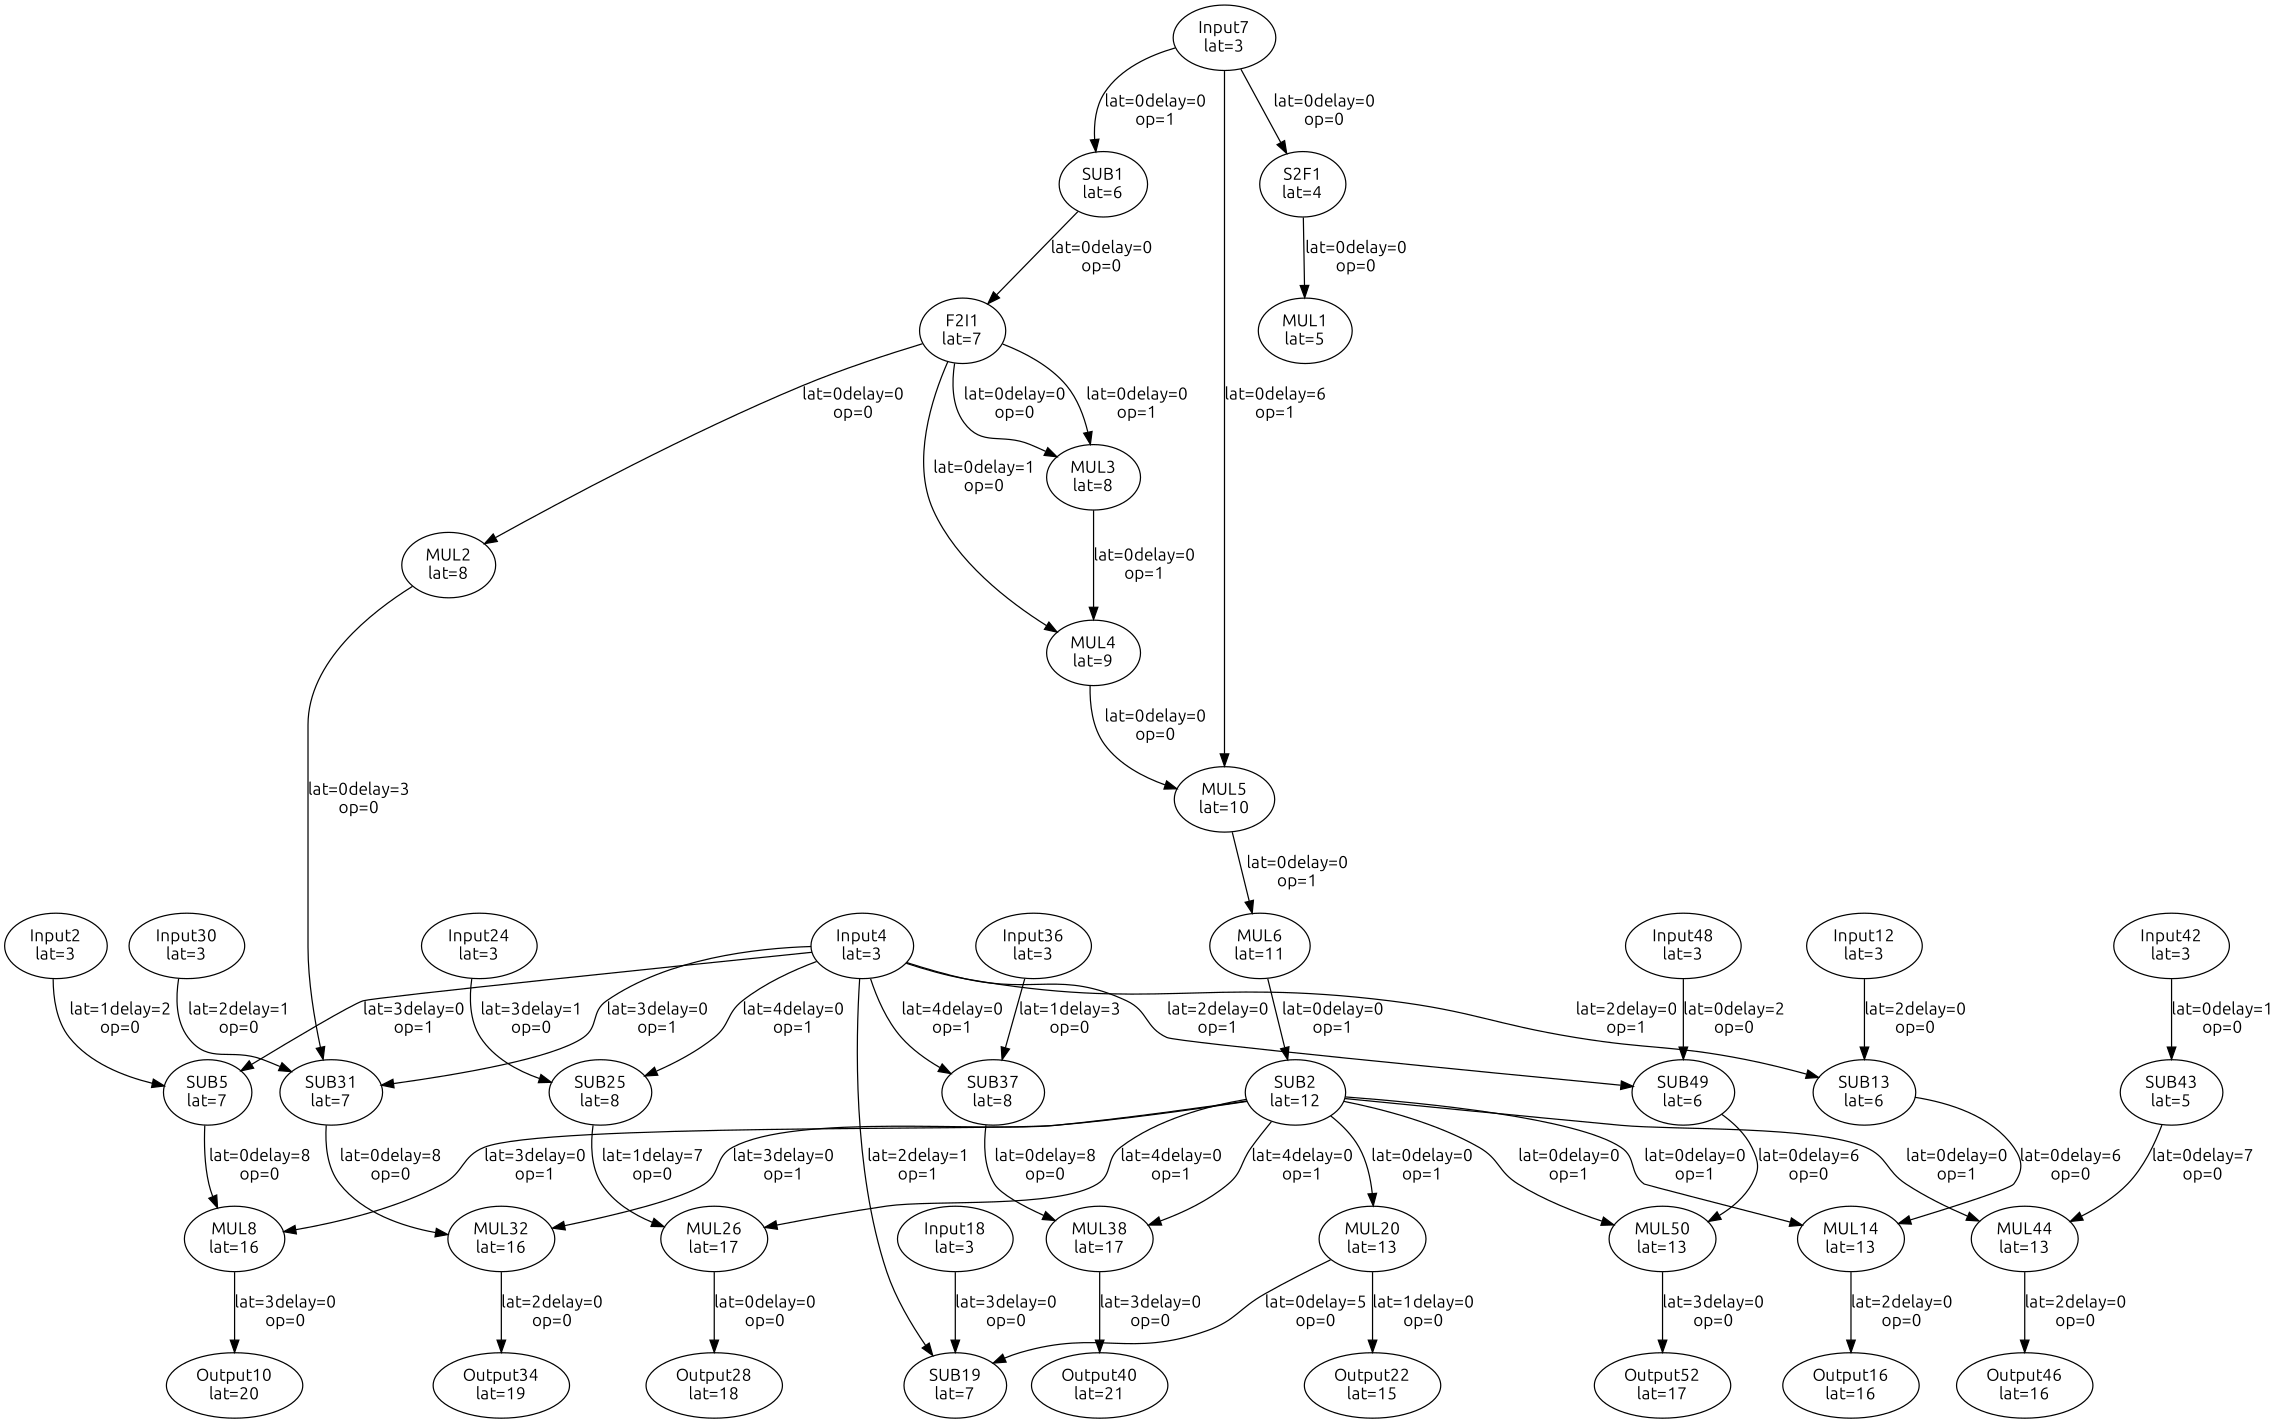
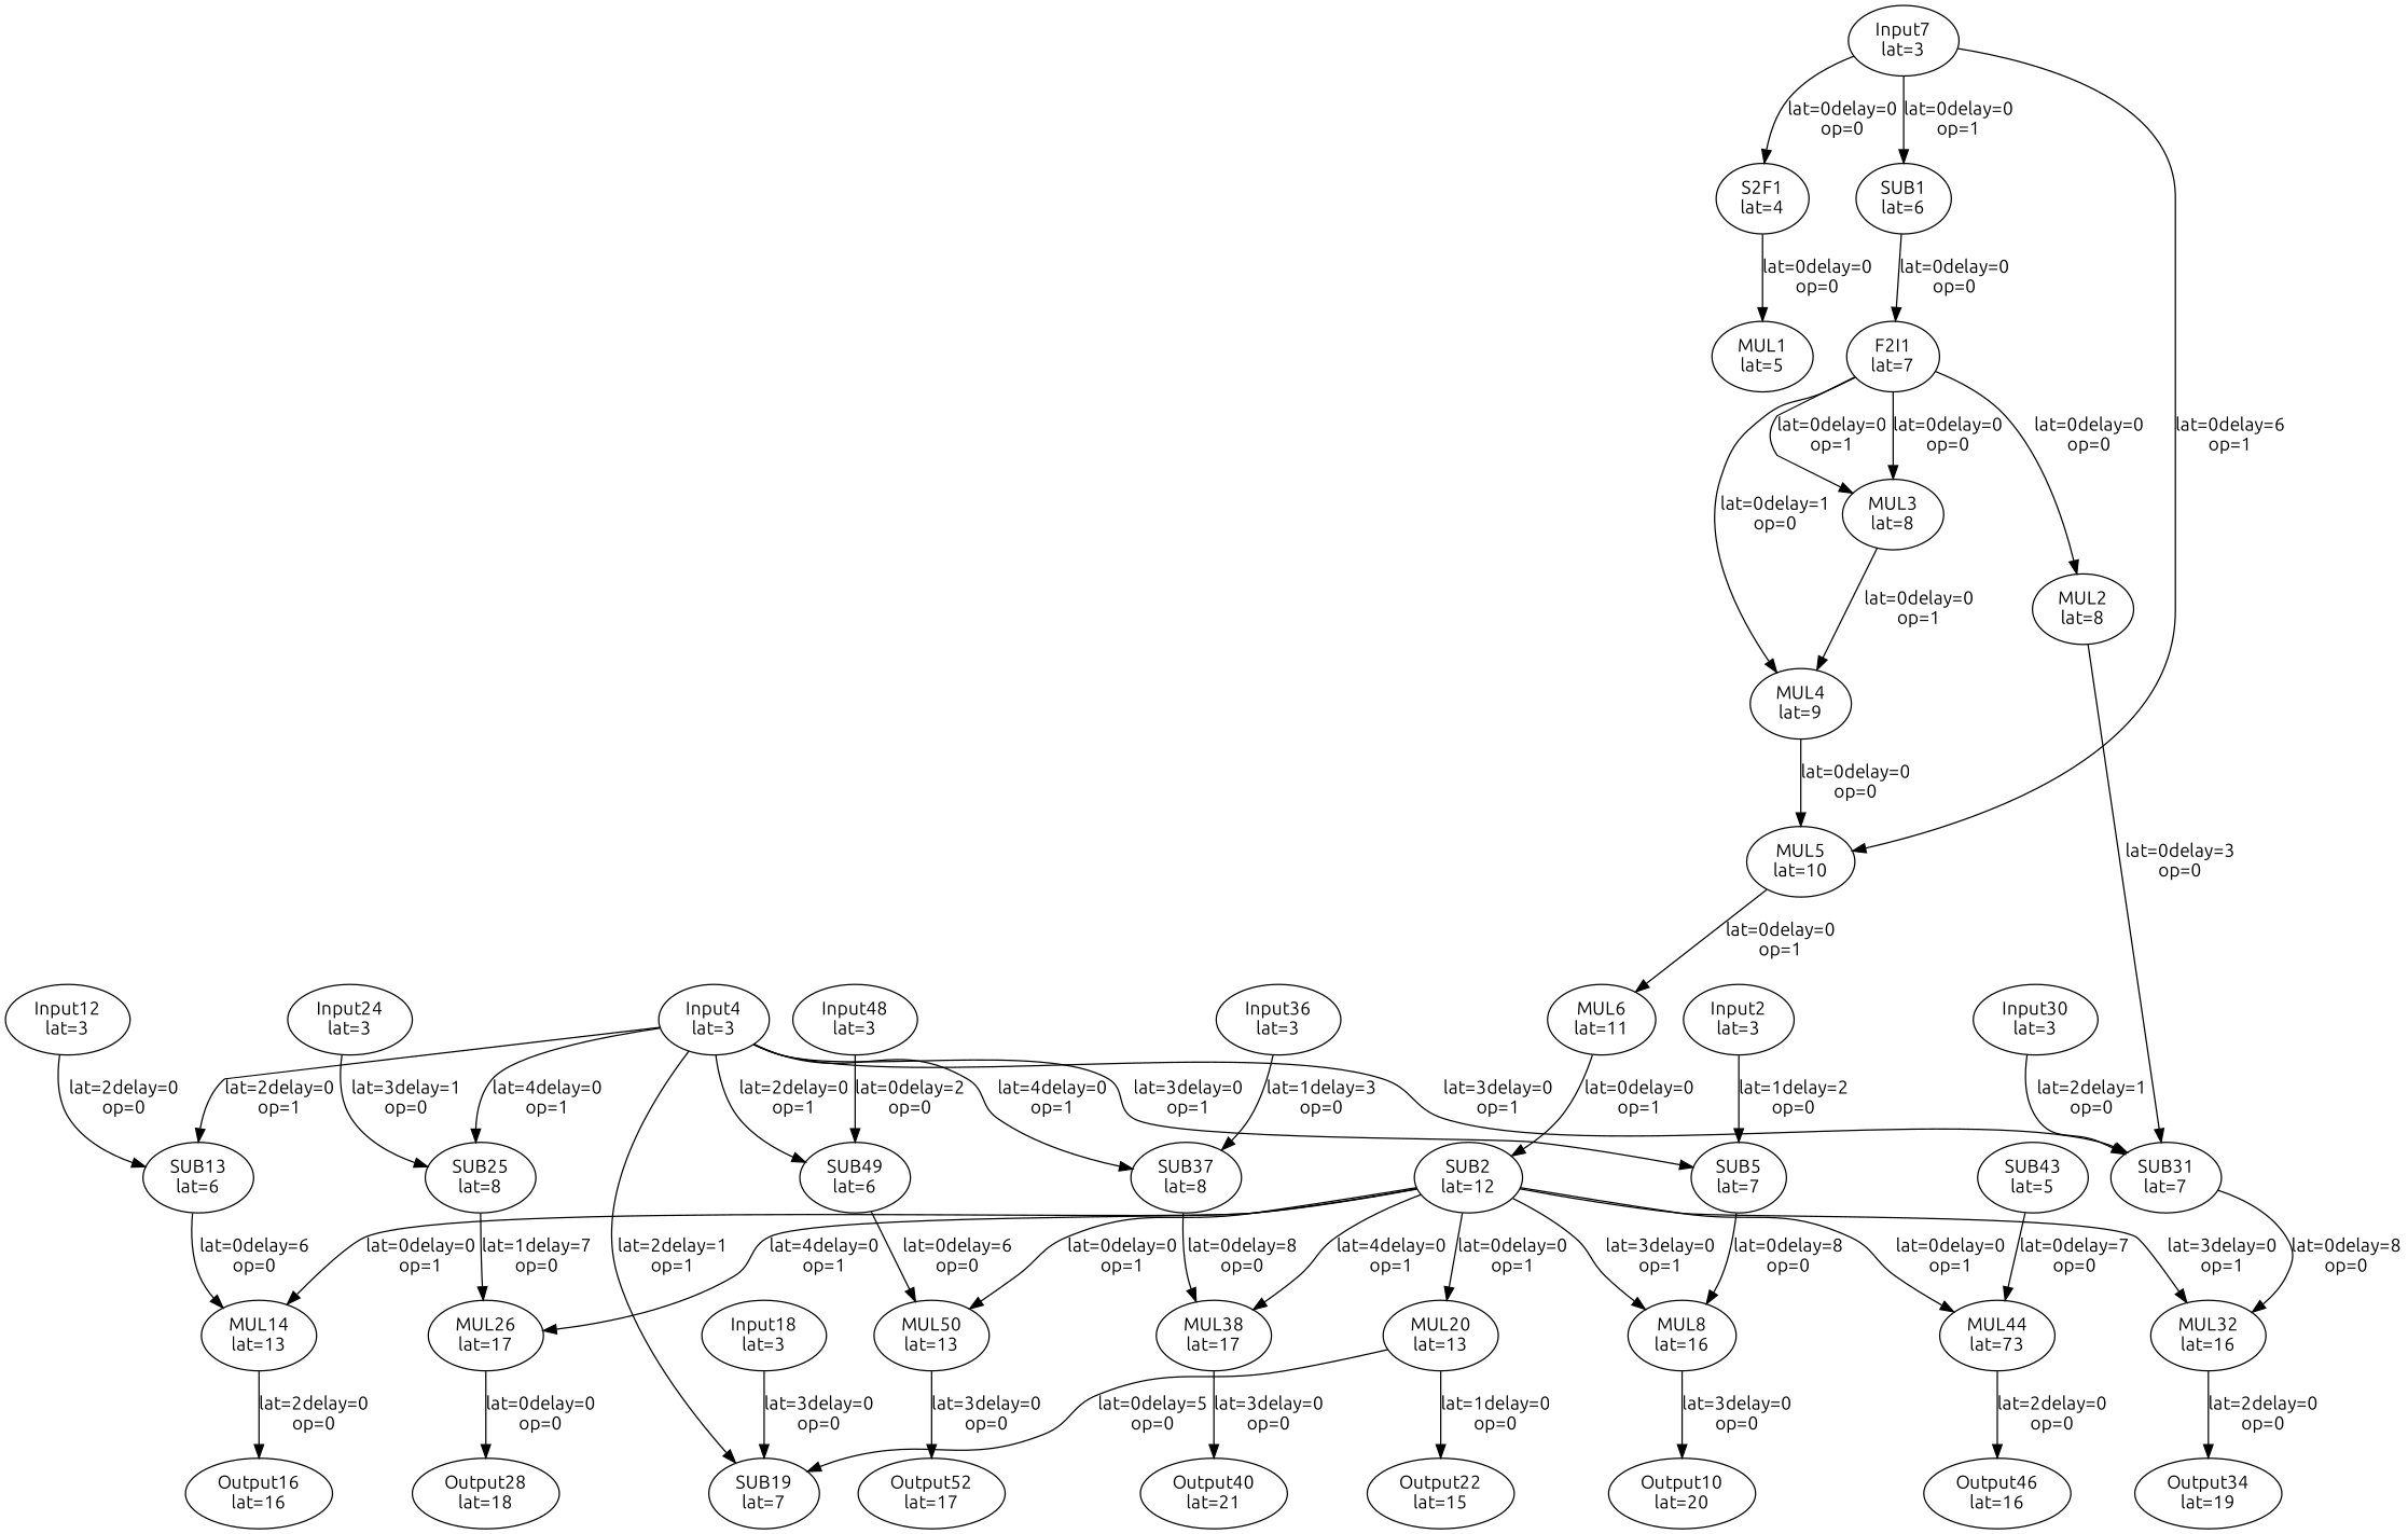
  digraph {
    fontname=Ubuntu
    node [fontname=Ubuntu]
    edge [fontname=Ubuntu]
    Input2 [label="\N\nlat=3"]
    SUB5 [label="\N\nlat=7"]
    MUL8 [label="\N\nlat=16"]
    Input4 [label="\N\nlat=3"]
    SUB13 [label="\N\nlat=6"]
    SUB19 [label="\N\nlat=7"]
    SUB25 [label="\N\nlat=8"]
    SUB31 [label="\N\nlat=7"]
    SUB37 [label="\N\nlat=8"]
    SUB49 [label="\N\nlat=6"]
    MUL14 [label="\N\nlat=13"]
    MUL26 [label="\N\nlat=17"]
    MUL32 [label="\N\nlat=16"]
    MUL38 [label="\N\nlat=17"]
    SUB43 [label="\N\nlat=5"]
-   MUL44 [label="\N\nlat=13"]
+   MUL44 [label="\N\nlat=73"]
    MUL50 [label="\N\nlat=13"]
    Output10 [label="\N\nlat=20"]
    Input7 [label="\N\nlat=3"]
    S2F1 [label="\N\nlat=4"]
    MUL5 [label="\N\nlat=10"]
    SUB1 [label="\N\nlat=6"]
    MUL1 [label="\N\nlat=5"]
    MUL6 [label="\N\nlat=11"]
    F2I1 [label="\N\nlat=7"]
    MUL2 [label="\N\nlat=8"]
    MUL3 [label="\N\nlat=8"]
    MUL4 [label="\N\nlat=9"]
    SUB2 [label="\N\nlat=12"]
    MUL20 [label="\N\nlat=13"]
    Output16 [label="\N\nlat=16"]
    Output22 [label="\N\nlat=15"]
    Output28 [label="\N\nlat=18"]
    Output34 [label="\N\nlat=19"]
    Output40 [label="\N\nlat=21"]
    Output46 [label="\N\nlat=16"]
    Output52 [label="\N\nlat=17"]
    Input12 [label="\N\nlat=3"]
    Input18 [label="\N\nlat=3"]
    Input24 [label="\N\nlat=3"]
    Input30 [label="\N\nlat=3"]
    Input36 [label="\N\nlat=3"]
-   Input42 [label="\N\nlat=3"]
    Input48 [label="\N\nlat=3"]
    Input2 -> SUB5 [label="lat=1\delay=2\nop=0"]
    SUB5 -> MUL8 [label="lat=0\delay=8\nop=0"]
    MUL8 -> Output10 [label="lat=3\delay=0\nop=0"]
    Input4 -> SUB5 [label="lat=3\delay=0\nop=1"]
    Input4 -> SUB13 [label="lat=2\delay=0\nop=1"]
    Input4 -> SUB19 [label="lat=2\delay=1\nop=1"]
    Input4 -> SUB25 [label="lat=4\delay=0\nop=1"]
    Input4 -> SUB31 [label="lat=3\delay=0\nop=1"]
    Input4 -> SUB37 [label="lat=4\delay=0\nop=1"]
    Input4 -> SUB49 [label="lat=2\delay=0\nop=1"]
    SUB13 -> MUL14 [label="lat=0\delay=6\nop=0"]
    SUB25 -> MUL26 [label="lat=1\delay=7\nop=0"]
    SUB31 -> MUL32 [label="lat=0\delay=8\nop=0"]
    SUB37 -> MUL38 [label="lat=0\delay=8\nop=0"]
    SUB49 -> MUL50 [label="lat=0\delay=6\nop=0"]
    MUL14 -> Output16 [label="lat=2\delay=0\nop=0"]
    MUL26 -> Output28 [label="lat=0\delay=0\nop=0"]
    MUL32 -> Output34 [label="lat=2\delay=0\nop=0"]
    MUL38 -> Output40 [label="lat=3\delay=0\nop=0"]
    SUB43 -> MUL44 [label="lat=0\delay=7\nop=0"]
    MUL44 -> Output46 [label="lat=2\delay=0\nop=0"]
    MUL50 -> Output52 [label="lat=3\delay=0\nop=0"]
    Input7 -> S2F1 [label="lat=0\delay=0\nop=0"]
    Input7 -> MUL5 [label="lat=0\delay=6\nop=1"]
    Input7 -> SUB1 [label="lat=0\delay=0\nop=1"]
    S2F1 -> MUL1 [label="lat=0\delay=0\nop=0"]
    MUL5 -> MUL6 [label="lat=0\delay=0\nop=1"]
    SUB1 -> F2I1 [label="lat=0\delay=0\nop=0"]
    MUL6 -> SUB2 [label="lat=0\delay=0\nop=1"]
    F2I1 -> MUL2 [label="lat=0\delay=0\nop=0"]
    F2I1 -> MUL3 [label="lat=0\delay=0\nop=0"]
    F2I1 -> MUL3 [label="lat=0\delay=0\nop=1"]
    F2I1 -> MUL4 [label="lat=0\delay=1\nop=0"]
    MUL2 -> SUB31 [label="lat=0\delay=3\nop=0"]
    MUL3 -> MUL4 [label="lat=0\delay=0\nop=1"]
    MUL4 -> MUL5 [label="lat=0\delay=0\nop=0"]
    SUB2 -> MUL8 [label="lat=3\delay=0\nop=1"]
    SUB2 -> MUL14 [label="lat=0\delay=0\nop=1"]
    SUB2 -> MUL26 [label="lat=4\delay=0\nop=1"]
    SUB2 -> MUL32 [label="lat=3\delay=0\nop=1"]
    SUB2 -> MUL38 [label="lat=4\delay=0\nop=1"]
    SUB2 -> MUL44 [label="lat=0\delay=0\nop=1"]
    SUB2 -> MUL50 [label="lat=0\delay=0\nop=1"]
    SUB2 -> MUL20 [label="lat=0\delay=0\nop=1"]
    MUL20 -> SUB19 [label="lat=0\delay=5\nop=0"]
    MUL20 -> Output22 [label="lat=1\delay=0\nop=0"]
    Input12 -> SUB13 [label="lat=2\delay=0\nop=0"]
    Input18 -> SUB19 [label="lat=3\delay=0\nop=0"]
    Input24 -> SUB25 [label="lat=3\delay=1\nop=0"]
    Input30 -> SUB31 [label="lat=2\delay=1\nop=0"]
    Input36 -> SUB37 [label="lat=1\delay=3\nop=0"]
-   Input42 -> SUB43 [label="lat=0\delay=1\nop=0"]
    Input48 -> SUB49 [label="lat=0\delay=2\nop=0"]
  }
